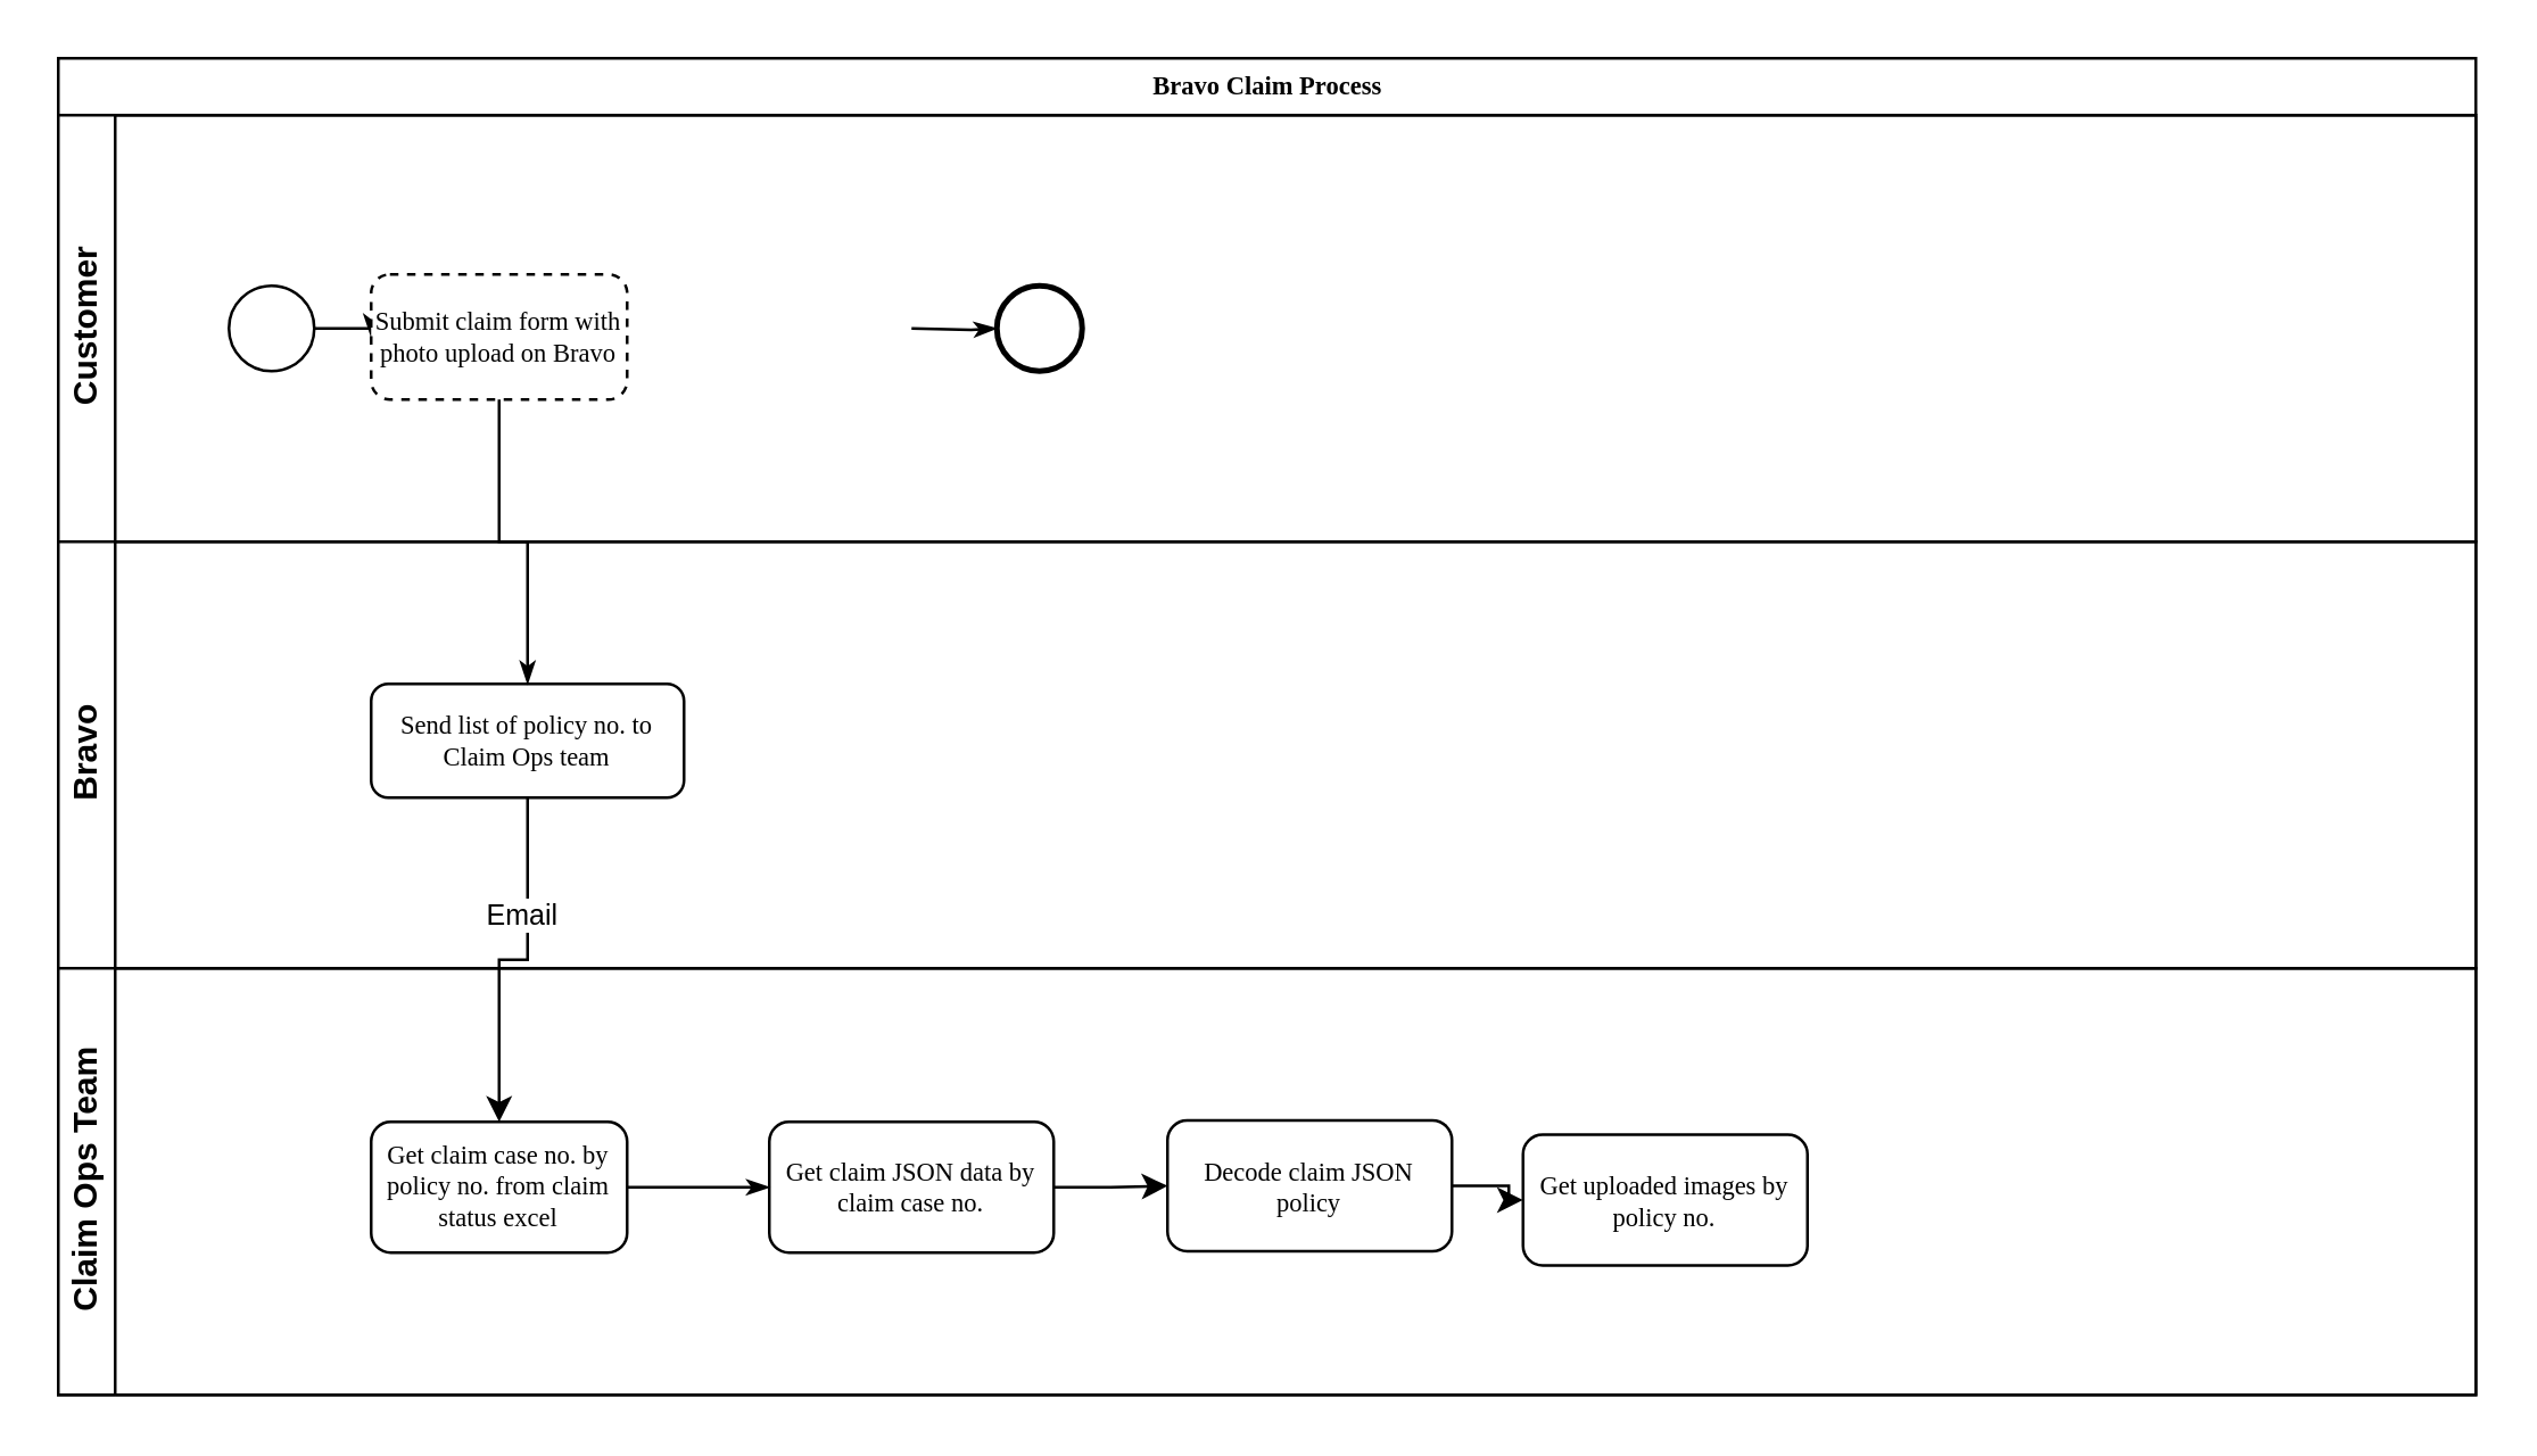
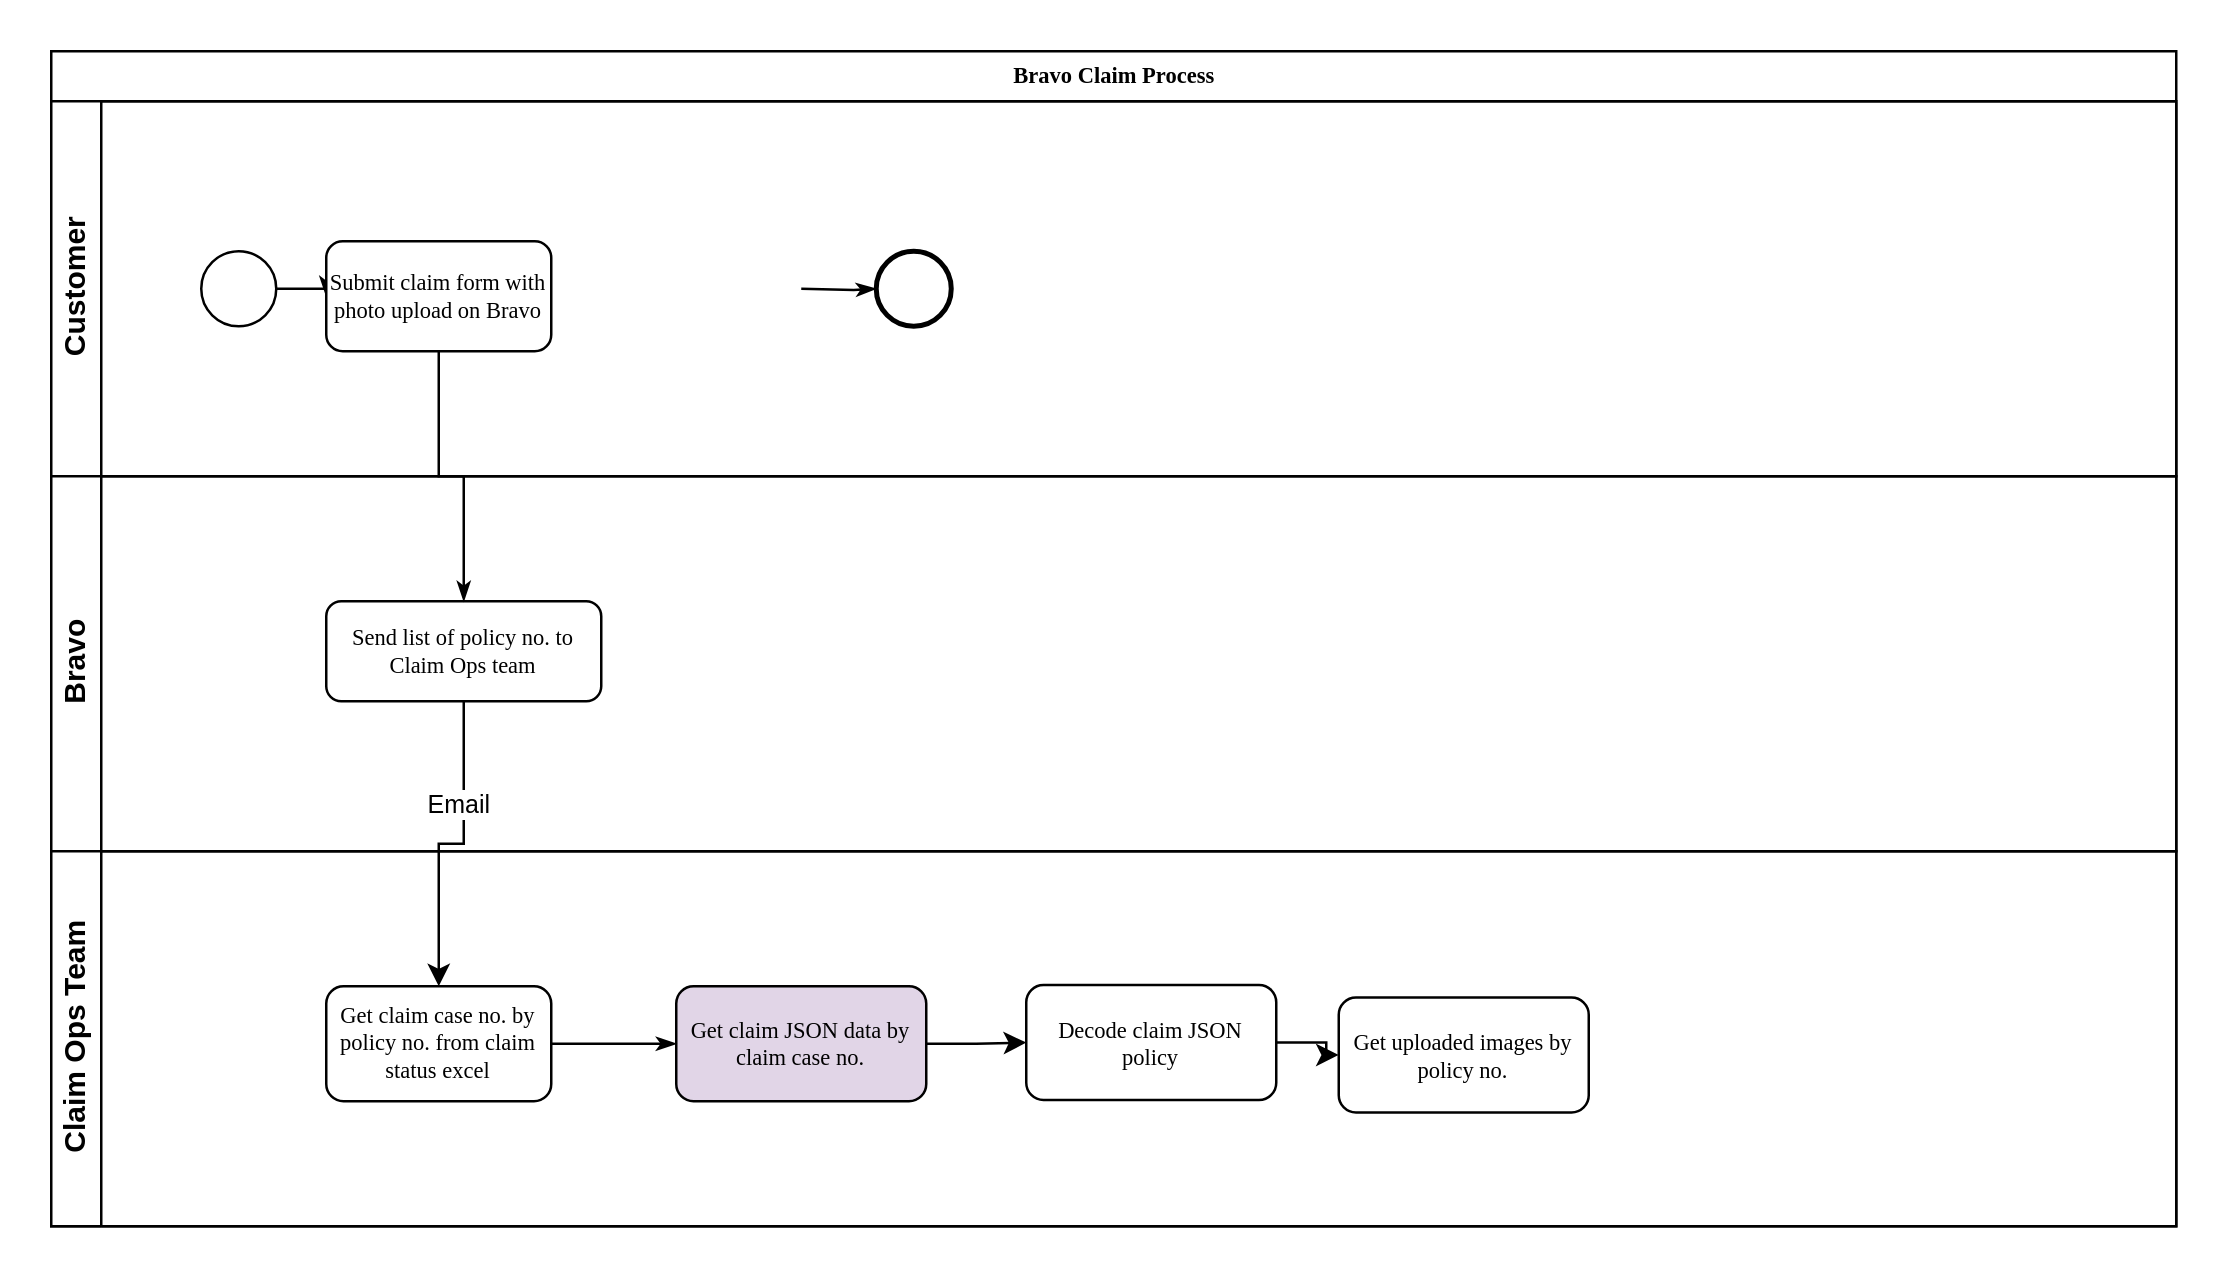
  <mxCell id="0" />
  <mxCell id="1" parent="0" />
  <mxCell id="2" value="Bravo Claim Process" style="swimlane;html=1;childLayout=stackLayout;horizontal=1;startSize=20;horizontalStack=0;rounded=0;shadow=0;labelBackgroundColor=none;strokeColor=#000000;strokeWidth=1;fillColor=#ffffff;fontFamily=Verdana;fontSize=9;fontColor=#000000;align=center;" parent="1" vertex="1"><mxGeometry x="20" y="20" width="850" height="470" as="geometry" /></mxCell>
  <mxCell id="3" value="Customer" style="swimlane;html=1;startSize=20;horizontal=0;" parent="2" vertex="1"><mxGeometry y="20" width="850" height="150" as="geometry" /></mxCell>
  <mxCell id="4" style="edgeStyle=orthogonalEdgeStyle;rounded=0;html=1;labelBackgroundColor=none;startArrow=none;startFill=0;startSize=5;endArrow=classicThin;endFill=1;endSize=5;jettySize=auto;orthogonalLoop=1;strokeColor=#000000;strokeWidth=1;fontFamily=Verdana;fontSize=8;fontColor=#000000;" parent="3" source="5" target="6" edge="1"><mxGeometry relative="1" as="geometry" /></mxCell>
  <mxCell id="5" value="" style="ellipse;whiteSpace=wrap;html=1;rounded=0;shadow=0;labelBackgroundColor=none;strokeColor=#000000;strokeWidth=1;fillColor=#ffffff;fontFamily=Verdana;fontSize=8;fontColor=#000000;align=center;" parent="3" vertex="1"><mxGeometry x="60" y="60" width="30" height="30" as="geometry" /></mxCell>
- <mxCell id="6" value="Submit claim form with photo upload on Bravo" style="rounded=1;whiteSpace=wrap;html=1;shadow=0;labelBackgroundColor=none;strokeColor=#000000;strokeWidth=1;fillColor=#ffffff;fontFamily=Verdana;fontSize=9;fontColor=#000000;align=center;dashed=1;" parent="3" vertex="1"><mxGeometry x="110" y="56" width="90" height="44" as="geometry" /></mxCell>
+ <mxCell id="6" value="Submit claim form with photo upload on Bravo" style="rounded=1;whiteSpace=wrap;html=1;shadow=0;labelBackgroundColor=none;strokeColor=#000000;strokeWidth=1;fillColor=#ffffff;fontFamily=Verdana;fontSize=9;fontColor=#000000;align=center;" parent="3" vertex="1"><mxGeometry x="110" y="56" width="90" height="44" as="geometry" /></mxCell>
  <mxCell id="7" style="edgeStyle=orthogonalEdgeStyle;rounded=0;html=1;labelBackgroundColor=none;startArrow=none;startFill=0;startSize=5;endArrow=classicThin;endFill=1;endSize=5;jettySize=auto;orthogonalLoop=1;strokeColor=#000000;strokeWidth=1;fontFamily=Verdana;fontSize=8;fontColor=#000000;" parent="3" target="8" edge="1"><mxGeometry relative="1" as="geometry"><mxPoint x="300" y="75" as="sourcePoint" /></mxGeometry></mxCell>
  <mxCell id="8" value="" style="ellipse;whiteSpace=wrap;html=1;rounded=0;shadow=0;labelBackgroundColor=none;strokeColor=#000000;strokeWidth=2;fillColor=#ffffff;fontFamily=Verdana;fontSize=8;fontColor=#000000;align=center;" parent="3" vertex="1"><mxGeometry x="330" y="60" width="30" height="30" as="geometry" /></mxCell>
  <mxCell id="9" value="Bravo" style="swimlane;html=1;startSize=20;horizontal=0;" parent="2" vertex="1"><mxGeometry y="170" width="850" height="150" as="geometry" /></mxCell>
  <mxCell id="10" value="Send list of policy no. to Claim Ops team" style="rounded=1;whiteSpace=wrap;html=1;shadow=0;labelBackgroundColor=none;strokeColor=#000000;strokeWidth=1;fillColor=#ffffff;fontFamily=Verdana;fontSize=9;fontColor=#000000;align=center;" parent="9" vertex="1"><mxGeometry x="110" y="50" width="110" height="40" as="geometry" /></mxCell>
  <mxCell id="11" value="Claim Ops Team" style="swimlane;html=1;startSize=20;horizontal=0;" parent="2" vertex="1"><mxGeometry y="320" width="850" height="150" as="geometry" /></mxCell>
  <mxCell id="12" value="Get claim case no. by policy no. from claim status excel" style="rounded=1;whiteSpace=wrap;html=1;shadow=0;labelBackgroundColor=none;strokeColor=#000000;strokeWidth=1;fillColor=#ffffff;fontFamily=Verdana;fontSize=9;fontColor=#000000;align=center;" parent="11" vertex="1"><mxGeometry x="110" y="54" width="90" height="46" as="geometry" /></mxCell>
  <mxCell id="13" value="" style="edgeStyle=orthogonalEdgeStyle;rounded=0;orthogonalLoop=1;jettySize=auto;html=1;fontSize=9;" edge="1" parent="11" source="14" target="17"><mxGeometry relative="1" as="geometry" /></mxCell>
- <mxCell id="14" value="Get claim JSON data by claim case no." style="rounded=1;whiteSpace=wrap;html=1;shadow=0;labelBackgroundColor=none;strokeColor=#000000;strokeWidth=1;fillColor=#ffffff;fontFamily=Verdana;fontSize=9;fontColor=#000000;align=center;" vertex="1" parent="11"><mxGeometry x="250" y="54" width="100" height="46" as="geometry" /></mxCell>
+ <mxCell id="14" value="Get claim JSON data by claim case no." style="rounded=1;whiteSpace=wrap;html=1;shadow=0;labelBackgroundColor=none;strokeColor=#000000;strokeWidth=1;fillColor=#e1d5e7;fontFamily=Verdana;fontSize=9;fontColor=#000000;align=center;" vertex="1" parent="11"><mxGeometry x="250" y="54" width="100" height="46" as="geometry" /></mxCell>
  <mxCell id="15" style="edgeStyle=orthogonalEdgeStyle;rounded=0;html=1;labelBackgroundColor=none;startArrow=none;startFill=0;startSize=5;endArrow=classicThin;endFill=1;endSize=5;jettySize=auto;orthogonalLoop=1;strokeColor=#000000;strokeWidth=1;fontFamily=Verdana;fontSize=8;fontColor=#000000;" edge="1" parent="11" source="12" target="14"><mxGeometry relative="1" as="geometry"><mxPoint x="380" y="467" as="sourcePoint" /><mxPoint x="510" y="466" as="targetPoint" /></mxGeometry></mxCell>
  <mxCell id="16" style="edgeStyle=orthogonalEdgeStyle;rounded=0;orthogonalLoop=1;jettySize=auto;html=1;entryX=0;entryY=0.5;entryDx=0;entryDy=0;fontSize=9;" edge="1" parent="11" source="17" target="18"><mxGeometry relative="1" as="geometry" /></mxCell>
  <mxCell id="17" value="Decode claim JSON policy" style="rounded=1;whiteSpace=wrap;html=1;shadow=0;labelBackgroundColor=none;strokeColor=#000000;strokeWidth=1;fillColor=#ffffff;fontFamily=Verdana;fontSize=9;fontColor=#000000;align=center;" vertex="1" parent="11"><mxGeometry x="390" y="53.5" width="100" height="46" as="geometry" /></mxCell>
  <mxCell id="18" value="Get uploaded images by policy no." style="rounded=1;whiteSpace=wrap;html=1;shadow=0;labelBackgroundColor=none;strokeColor=#000000;strokeWidth=1;fillColor=#ffffff;fontFamily=Verdana;fontSize=9;fontColor=#000000;align=center;" vertex="1" parent="11"><mxGeometry x="515" y="58.5" width="100" height="46" as="geometry" /></mxCell>
  <mxCell id="19" style="edgeStyle=orthogonalEdgeStyle;rounded=0;html=1;labelBackgroundColor=none;startArrow=none;startFill=0;startSize=5;endArrow=classicThin;endFill=1;endSize=5;jettySize=auto;orthogonalLoop=1;strokeColor=#000000;strokeWidth=1;fontFamily=Verdana;fontSize=8;fontColor=#000000;" parent="2" source="6" target="10" edge="1"><mxGeometry relative="1" as="geometry" /></mxCell>
  <mxCell id="20" style="edgeStyle=orthogonalEdgeStyle;rounded=0;orthogonalLoop=1;jettySize=auto;html=1;entryX=0.5;entryY=0;entryDx=0;entryDy=0;fontSize=9;" edge="1" parent="2" source="10" target="12"><mxGeometry relative="1" as="geometry" /></mxCell>
  <mxCell id="21" value="Email" style="text;html=1;resizable=0;points=[];align=center;verticalAlign=middle;labelBackgroundColor=#ffffff;fontSize=10;" vertex="1" connectable="0" parent="20"><mxGeometry x="-0.349" y="-3" relative="1" as="geometry"><mxPoint as="offset" /></mxGeometry></mxCell>
